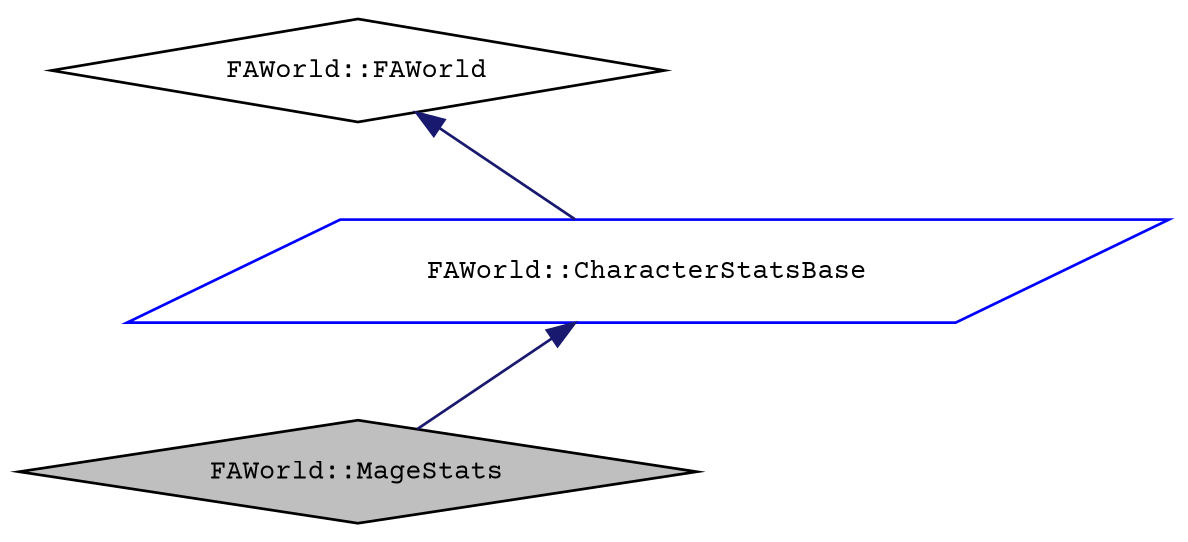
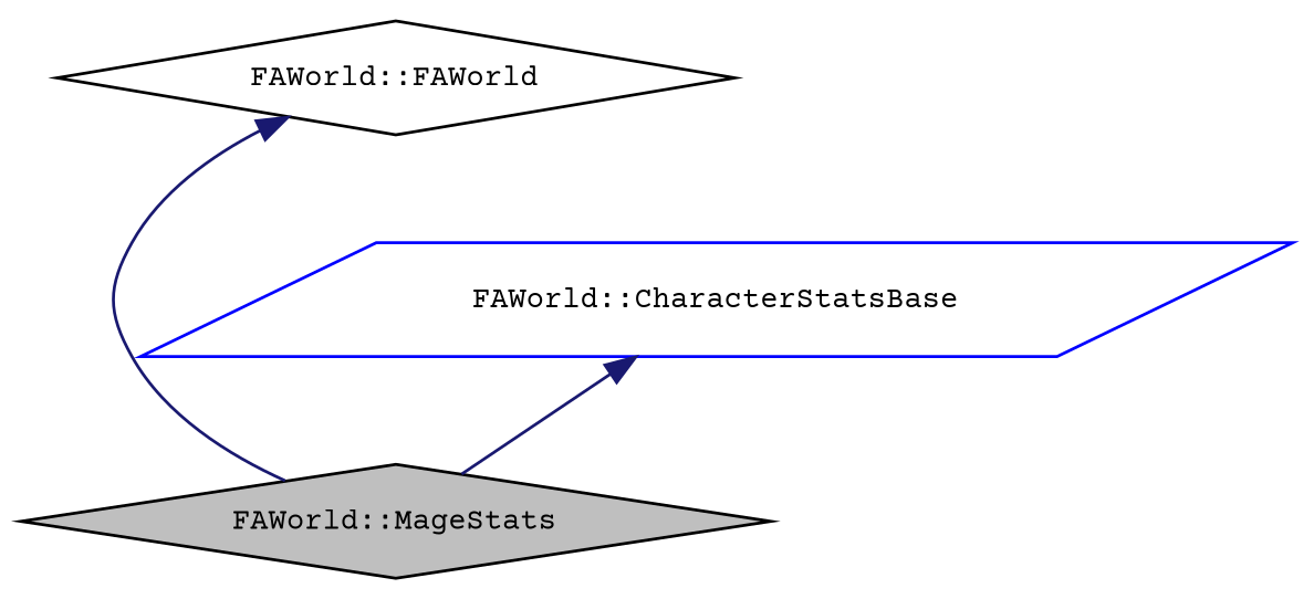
  digraph {
    fontname="Courier Prime"
    node [color=black fillcolor=white fontname="Courier Prime" fontsize=10 shape=diamond style=filled]
    edge [color=midnightblue dir=back fontname="Courier Prime" fontsize=10 labelfontname=Helvetica labelfontsize=10 style=solid]
    n1 [fillcolor=grey75 fontcolor=black height=0.2 label="FAWorld::MageStats" width=0.4]
    n2 [color=blue height=0.2 label="FAWorld::CharacterStatsBase" shape=parallelogram width=0.4]
    n3 [height=0.2 label="FAWorld::FAWorld" width=0.4]
    n2 -> n1
-   n3 -> n2
+   n3 -> n1
  }
